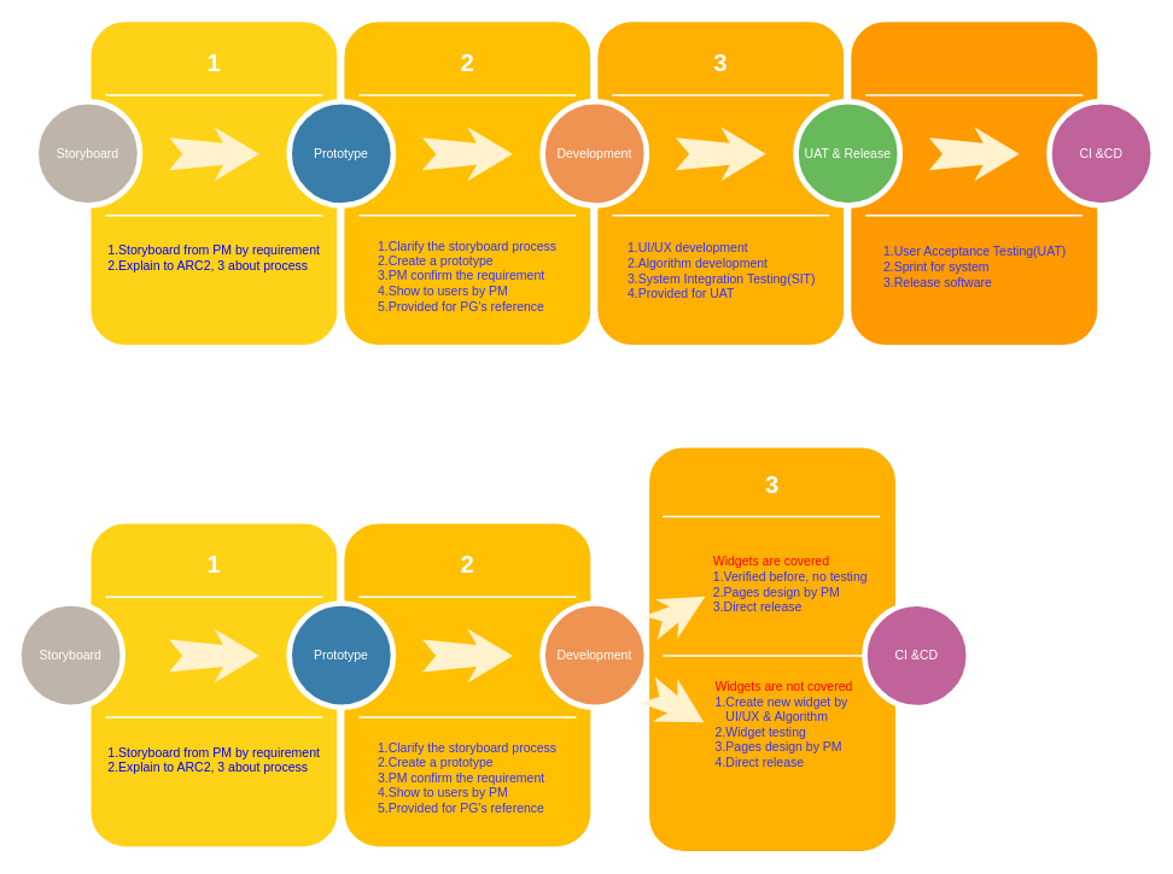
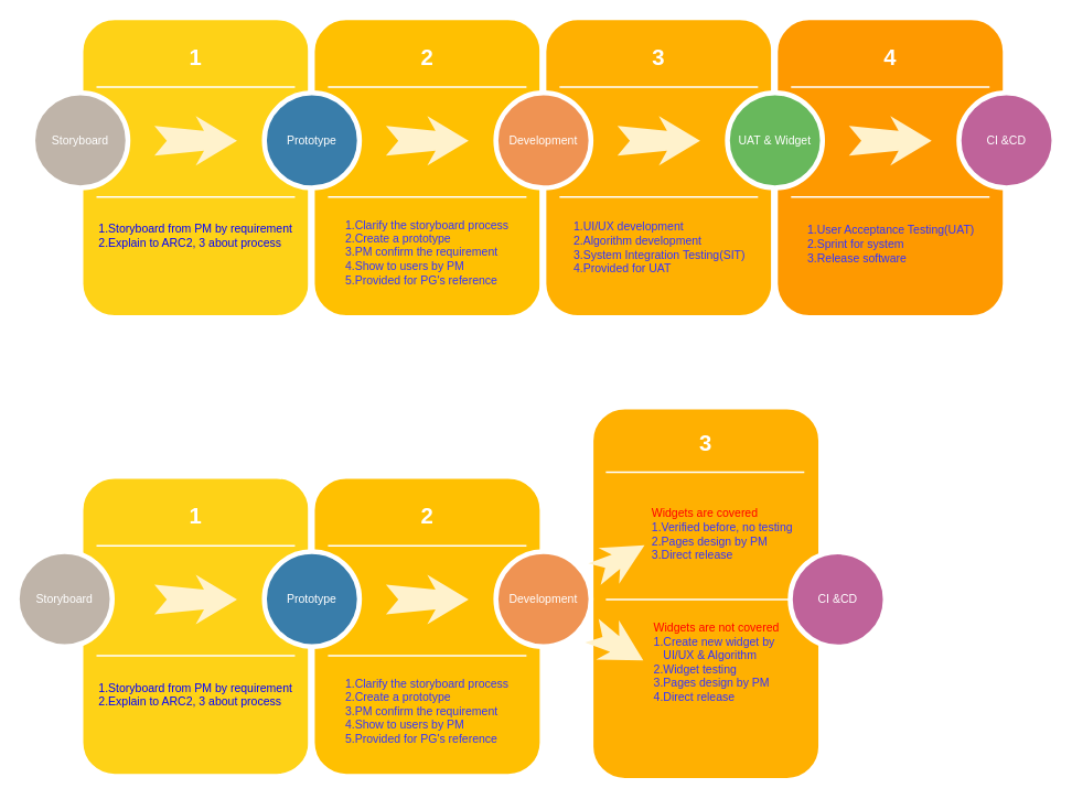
  <mxCell id="0" />
  <mxCell id="1" parent="0" />
  <mxCell id="2" value="" style="whiteSpace=wrap;html=1;rounded=1;shadow=0;strokeWidth=8;fontSize=20;align=center;fillColor=#FED217;strokeColor=#FFFFFF;" parent="1" vertex="1"><mxGeometry x="96" y="20" width="280" height="365" as="geometry" /></mxCell>
  <mxCell id="3" value="1" style="text;html=1;strokeColor=none;fillColor=none;align=center;verticalAlign=middle;whiteSpace=wrap;rounded=0;shadow=0;fontSize=27;fontColor=#FFFFFF;fontStyle=1" parent="1" vertex="1"><mxGeometry x="96" y="40" width="280" height="60" as="geometry" /></mxCell>
  <mxCell id="4" value="&lt;font color=&quot;#0000ff&quot;&gt;1.Storyboard from PM by requirement&lt;br&gt;&lt;/font&gt;&lt;div style=&quot;text-align: left&quot;&gt;&lt;span&gt;&lt;font color=&quot;#0000ff&quot;&gt;2.Explain to ARC2, 3 about process&lt;/font&gt;&lt;/span&gt;&lt;/div&gt;" style="text;html=1;strokeColor=none;fillColor=none;align=center;verticalAlign=middle;whiteSpace=wrap;rounded=0;shadow=0;fontSize=14;fontColor=#FFFFFF;" parent="1" vertex="1"><mxGeometry x="96" y="245" width="280" height="80" as="geometry" /></mxCell>
  <mxCell id="5" value="" style="line;strokeWidth=2;html=1;rounded=0;shadow=0;fontSize=27;align=center;fillColor=none;strokeColor=#FFFFFF;" parent="1" vertex="1"><mxGeometry x="116" y="100" width="240" height="10" as="geometry" /></mxCell>
  <mxCell id="6" value="" style="line;strokeWidth=2;html=1;rounded=0;shadow=0;fontSize=27;align=center;fillColor=none;strokeColor=#FFFFFF;" parent="1" vertex="1"><mxGeometry x="116" y="233" width="240" height="10" as="geometry" /></mxCell>
  <mxCell id="7" value="Storyboard" style="ellipse;whiteSpace=wrap;html=1;rounded=0;shadow=0;strokeWidth=6;fontSize=14;align=center;fillColor=#BFB4A9;strokeColor=#FFFFFF;fontColor=#FFFFFF;" parent="1" vertex="1"><mxGeometry x="39" y="112" width="115" height="115" as="geometry" /></mxCell>
  <mxCell id="8" value="" style="html=1;shadow=0;dashed=0;align=center;verticalAlign=middle;shape=mxgraph.arrows2.stylisedArrow;dy=0.6;dx=40;notch=15;feather=0.4;rounded=0;strokeWidth=1;fontSize=27;strokeColor=none;fillColor=#fff2cc;" parent="1" vertex="1"><mxGeometry x="186" y="140" width="100" height="60" as="geometry" /></mxCell>
  <mxCell id="9" value="" style="whiteSpace=wrap;html=1;rounded=1;shadow=0;strokeWidth=8;fontSize=20;align=center;fillColor=#FFC001;strokeColor=#FFFFFF;" parent="1" vertex="1"><mxGeometry x="376" y="20" width="280" height="365" as="geometry" /></mxCell>
  <mxCell id="10" value="2" style="text;html=1;strokeColor=none;fillColor=none;align=center;verticalAlign=middle;whiteSpace=wrap;rounded=0;shadow=0;fontSize=27;fontColor=#FFFFFF;fontStyle=1" parent="1" vertex="1"><mxGeometry x="376" y="40" width="280" height="60" as="geometry" /></mxCell>
  <mxCell id="11" value="&lt;font color=&quot;#3333ff&quot;&gt;1.Clarify the storyboard process&lt;br&gt;&lt;/font&gt;&lt;div style=&quot;text-align: left&quot;&gt;&lt;span&gt;&lt;font color=&quot;#3333ff&quot;&gt;2.Create a prototype&lt;/font&gt;&lt;/span&gt;&lt;/div&gt;&lt;div style=&quot;text-align: left&quot;&gt;&lt;font color=&quot;#3333ff&quot;&gt;&lt;span&gt;3.PM&amp;nbsp;&lt;/span&gt;&lt;span&gt;confirm the requirement&lt;/span&gt;&lt;/font&gt;&lt;/div&gt;&lt;div style=&quot;text-align: left&quot;&gt;&lt;span&gt;&lt;font color=&quot;#3333ff&quot;&gt;4.Show to users by PM&lt;/font&gt;&lt;/span&gt;&lt;/div&gt;&lt;div style=&quot;text-align: left&quot;&gt;&lt;font color=&quot;#3333ff&quot;&gt;&lt;span&gt;5.&lt;/span&gt;Provided for PG's reference&lt;/font&gt;&lt;/div&gt;" style="text;html=1;strokeColor=none;fillColor=none;align=center;verticalAlign=middle;whiteSpace=wrap;rounded=0;shadow=0;fontSize=14;fontColor=#FFFFFF;" parent="1" vertex="1"><mxGeometry x="376" y="245" width="280" height="120" as="geometry" /></mxCell>
  <mxCell id="12" value="" style="line;strokeWidth=2;html=1;rounded=0;shadow=0;fontSize=27;align=center;fillColor=none;strokeColor=#FFFFFF;" parent="1" vertex="1"><mxGeometry x="396" y="100" width="240" height="10" as="geometry" /></mxCell>
  <mxCell id="13" value="" style="line;strokeWidth=2;html=1;rounded=0;shadow=0;fontSize=27;align=center;fillColor=none;strokeColor=#FFFFFF;" parent="1" vertex="1"><mxGeometry x="396" y="233" width="240" height="10" as="geometry" /></mxCell>
  <mxCell id="14" value="Prototype" style="ellipse;whiteSpace=wrap;html=1;rounded=0;shadow=0;strokeWidth=6;fontSize=14;align=center;fillColor=#397DAA;strokeColor=#FFFFFF;fontColor=#FFFFFF;" parent="1" vertex="1"><mxGeometry x="319" y="112" width="115" height="115" as="geometry" /></mxCell>
  <mxCell id="15" value="" style="html=1;shadow=0;dashed=0;align=center;verticalAlign=middle;shape=mxgraph.arrows2.stylisedArrow;dy=0.6;dx=40;notch=15;feather=0.4;rounded=0;strokeWidth=1;fontSize=27;strokeColor=none;fillColor=#fff2cc;" parent="1" vertex="1"><mxGeometry x="466" y="140" width="100" height="60" as="geometry" /></mxCell>
  <mxCell id="16" value="" style="whiteSpace=wrap;html=1;rounded=1;shadow=0;strokeWidth=8;fontSize=20;align=center;fillColor=#FFB001;strokeColor=#FFFFFF;" parent="1" vertex="1"><mxGeometry x="656" y="20" width="280" height="365" as="geometry" /></mxCell>
  <mxCell id="17" value="3" style="text;html=1;strokeColor=none;fillColor=none;align=center;verticalAlign=middle;whiteSpace=wrap;rounded=0;shadow=0;fontSize=27;fontColor=#FFFFFF;fontStyle=1" parent="1" vertex="1"><mxGeometry x="656" y="40" width="280" height="60" as="geometry" /></mxCell>
  <mxCell id="18" value="" style="line;strokeWidth=2;html=1;rounded=0;shadow=0;fontSize=27;align=center;fillColor=none;strokeColor=#FFFFFF;" parent="1" vertex="1"><mxGeometry x="676" y="100" width="240" height="10" as="geometry" /></mxCell>
  <mxCell id="19" value="" style="line;strokeWidth=2;html=1;rounded=0;shadow=0;fontSize=27;align=center;fillColor=none;strokeColor=#FFFFFF;" parent="1" vertex="1"><mxGeometry x="676" y="233" width="240" height="10" as="geometry" /></mxCell>
  <mxCell id="20" value="Development" style="ellipse;whiteSpace=wrap;html=1;rounded=0;shadow=0;strokeWidth=6;fontSize=14;align=center;fillColor=#EF9353;strokeColor=#FFFFFF;fontColor=#FFFFFF;" parent="1" vertex="1"><mxGeometry x="599" y="112" width="115" height="115" as="geometry" /></mxCell>
  <mxCell id="21" value="" style="html=1;shadow=0;dashed=0;align=center;verticalAlign=middle;shape=mxgraph.arrows2.stylisedArrow;dy=0.6;dx=40;notch=15;feather=0.4;rounded=0;strokeWidth=1;fontSize=27;strokeColor=none;fillColor=#fff2cc;" parent="1" vertex="1"><mxGeometry x="746" y="140" width="100" height="60" as="geometry" /></mxCell>
  <mxCell id="22" value="" style="whiteSpace=wrap;html=1;rounded=1;shadow=0;strokeWidth=8;fontSize=20;align=center;fillColor=#FE9900;strokeColor=#FFFFFF;" parent="1" vertex="1"><mxGeometry x="936" y="20" width="280" height="365" as="geometry" /></mxCell>
+ <mxCell id="23" value="4" style="text;html=1;strokeColor=none;fillColor=none;align=center;verticalAlign=middle;whiteSpace=wrap;rounded=0;shadow=0;fontSize=27;fontColor=#FFFFFF;fontStyle=1" parent="1" vertex="1"><mxGeometry x="936" y="40" width="280" height="60" as="geometry" /></mxCell>
  <mxCell id="24" value="" style="line;strokeWidth=2;html=1;rounded=0;shadow=0;fontSize=27;align=center;fillColor=none;strokeColor=#FFFFFF;" parent="1" vertex="1"><mxGeometry x="956" y="100" width="240" height="10" as="geometry" /></mxCell>
  <mxCell id="25" value="" style="line;strokeWidth=2;html=1;rounded=0;shadow=0;fontSize=27;align=center;fillColor=none;strokeColor=#FFFFFF;" parent="1" vertex="1"><mxGeometry x="956" y="233" width="240" height="10" as="geometry" /></mxCell>
- <mxCell id="26" value="UAT &amp;amp; Release" style="ellipse;whiteSpace=wrap;html=1;rounded=0;shadow=0;strokeWidth=6;fontSize=14;align=center;fillColor=#68B85C;strokeColor=#FFFFFF;fontColor=#FFFFFF;" parent="1" vertex="1"><mxGeometry x="879" y="112" width="115" height="115" as="geometry" /></mxCell>
+ <mxCell id="26" value="UAT &amp;amp; Widget" style="ellipse;whiteSpace=wrap;html=1;rounded=0;shadow=0;strokeWidth=6;fontSize=14;align=center;fillColor=#68B85C;strokeColor=#FFFFFF;fontColor=#FFFFFF;" parent="1" vertex="1"><mxGeometry x="879" y="112" width="115" height="115" as="geometry" /></mxCell>
  <mxCell id="27" value="" style="html=1;shadow=0;dashed=0;align=center;verticalAlign=middle;shape=mxgraph.arrows2.stylisedArrow;dy=0.6;dx=40;notch=15;feather=0.4;rounded=0;strokeWidth=1;fontSize=27;strokeColor=none;fillColor=#fff2cc;" parent="1" vertex="1"><mxGeometry x="1026" y="140" width="100" height="60" as="geometry" /></mxCell>
  <mxCell id="28" value="CI &amp;amp;CD" style="ellipse;whiteSpace=wrap;html=1;rounded=0;shadow=0;strokeWidth=6;fontSize=14;align=center;fillColor=#BF639A;strokeColor=#FFFFFF;fontColor=#FFFFFF;" vertex="1" parent="1"><mxGeometry x="1159" y="112" width="115" height="115" as="geometry" /></mxCell>
  <mxCell id="29" value="&lt;div style=&quot;text-align: left&quot;&gt;&lt;span&gt;&lt;font color=&quot;#3333ff&quot;&gt;1.UI/UX development&lt;/font&gt;&lt;/span&gt;&lt;/div&gt;&lt;font color=&quot;#3333ff&quot;&gt;&lt;div style=&quot;text-align: left&quot;&gt;&lt;span&gt;2.Algorithm development&lt;/span&gt;&lt;/div&gt;&lt;div style=&quot;text-align: left&quot;&gt;&lt;span&gt;3.System Integration Testing(SIT)&lt;/span&gt;&lt;/div&gt;&lt;div style=&quot;text-align: left&quot;&gt;4.Provided for UAT&lt;span&gt;&lt;br&gt;&lt;/span&gt;&lt;/div&gt;&lt;/font&gt;" style="text;html=1;strokeColor=none;fillColor=none;align=center;verticalAlign=middle;whiteSpace=wrap;rounded=0;shadow=0;fontSize=14;fontColor=#FFFFFF;" vertex="1" parent="1"><mxGeometry x="657" y="243" width="280" height="112" as="geometry" /></mxCell>
  <mxCell id="30" value="&lt;div style=&quot;text-align: left&quot;&gt;&lt;font color=&quot;#3333ff&quot;&gt;&lt;span&gt;1.&lt;/span&gt;&lt;span&gt;User Acceptance Testing(UAT)&lt;/span&gt;&lt;/font&gt;&lt;/div&gt;&lt;font color=&quot;#3333ff&quot;&gt;&lt;div style=&quot;text-align: left&quot;&gt;&lt;span&gt;2.&lt;/span&gt;&lt;span&gt;Sprint for system&lt;/span&gt;&lt;/div&gt;&lt;div style=&quot;text-align: left&quot;&gt;&lt;span&gt;3.Release software&lt;/span&gt;&lt;/div&gt;&lt;/font&gt;" style="text;html=1;strokeColor=none;fillColor=none;align=center;verticalAlign=middle;whiteSpace=wrap;rounded=0;shadow=0;fontSize=14;fontColor=#FFFFFF;" vertex="1" parent="1"><mxGeometry x="937" y="245" width="280" height="100" as="geometry" /></mxCell>
  <mxCell id="31" value="" style="whiteSpace=wrap;html=1;rounded=1;shadow=0;strokeWidth=8;fontSize=20;align=center;fillColor=#FED217;strokeColor=#FFFFFF;" vertex="1" parent="1"><mxGeometry x="96" y="575" width="280" height="365" as="geometry" /></mxCell>
  <mxCell id="32" value="1" style="text;html=1;strokeColor=none;fillColor=none;align=center;verticalAlign=middle;whiteSpace=wrap;rounded=0;shadow=0;fontSize=27;fontColor=#FFFFFF;fontStyle=1" vertex="1" parent="1"><mxGeometry x="96" y="595" width="280" height="60" as="geometry" /></mxCell>
  <mxCell id="33" value="&lt;font color=&quot;#0000ff&quot;&gt;1.Storyboard from PM by requirement&lt;br&gt;&lt;/font&gt;&lt;div style=&quot;text-align: left&quot;&gt;&lt;span&gt;&lt;font color=&quot;#0000ff&quot;&gt;2.Explain to ARC2, 3 about process&lt;/font&gt;&lt;/span&gt;&lt;/div&gt;" style="text;html=1;strokeColor=none;fillColor=none;align=center;verticalAlign=middle;whiteSpace=wrap;rounded=0;shadow=0;fontSize=14;fontColor=#FFFFFF;" vertex="1" parent="1"><mxGeometry x="96" y="800" width="280" height="80" as="geometry" /></mxCell>
  <mxCell id="34" value="" style="line;strokeWidth=2;html=1;rounded=0;shadow=0;fontSize=27;align=center;fillColor=none;strokeColor=#FFFFFF;" vertex="1" parent="1"><mxGeometry x="116" y="655" width="240" height="10" as="geometry" /></mxCell>
  <mxCell id="35" value="" style="line;strokeWidth=2;html=1;rounded=0;shadow=0;fontSize=27;align=center;fillColor=none;strokeColor=#FFFFFF;" vertex="1" parent="1"><mxGeometry x="116" y="788" width="240" height="10" as="geometry" /></mxCell>
  <mxCell id="36" value="Storyboard" style="ellipse;whiteSpace=wrap;html=1;rounded=0;shadow=0;strokeWidth=6;fontSize=14;align=center;fillColor=#BFB4A9;strokeColor=#FFFFFF;fontColor=#FFFFFF;" vertex="1" parent="1"><mxGeometry x="20" y="667" width="115" height="115" as="geometry" /></mxCell>
  <mxCell id="37" value="" style="html=1;shadow=0;dashed=0;align=center;verticalAlign=middle;shape=mxgraph.arrows2.stylisedArrow;dy=0.6;dx=40;notch=15;feather=0.4;rounded=0;strokeWidth=1;fontSize=27;strokeColor=none;fillColor=#fff2cc;" vertex="1" parent="1"><mxGeometry x="186" y="695" width="100" height="60" as="geometry" /></mxCell>
  <mxCell id="38" value="" style="whiteSpace=wrap;html=1;rounded=1;shadow=0;strokeWidth=8;fontSize=20;align=center;fillColor=#FFC001;strokeColor=#FFFFFF;" vertex="1" parent="1"><mxGeometry x="376" y="575" width="280" height="365" as="geometry" /></mxCell>
  <mxCell id="39" value="2" style="text;html=1;strokeColor=none;fillColor=none;align=center;verticalAlign=middle;whiteSpace=wrap;rounded=0;shadow=0;fontSize=27;fontColor=#FFFFFF;fontStyle=1" vertex="1" parent="1"><mxGeometry x="376" y="595" width="280" height="60" as="geometry" /></mxCell>
  <mxCell id="40" value="&lt;font color=&quot;#3333ff&quot;&gt;1.Clarify the storyboard process&lt;br&gt;&lt;/font&gt;&lt;div style=&quot;text-align: left&quot;&gt;&lt;span&gt;&lt;font color=&quot;#3333ff&quot;&gt;2.Create a prototype&lt;/font&gt;&lt;/span&gt;&lt;/div&gt;&lt;div style=&quot;text-align: left&quot;&gt;&lt;font color=&quot;#3333ff&quot;&gt;&lt;span&gt;3.PM&amp;nbsp;&lt;/span&gt;&lt;span&gt;confirm the requirement&lt;/span&gt;&lt;/font&gt;&lt;/div&gt;&lt;div style=&quot;text-align: left&quot;&gt;&lt;span&gt;&lt;font color=&quot;#3333ff&quot;&gt;4.Show to users by PM&lt;/font&gt;&lt;/span&gt;&lt;/div&gt;&lt;div style=&quot;text-align: left&quot;&gt;&lt;font color=&quot;#3333ff&quot;&gt;&lt;span&gt;5.&lt;/span&gt;Provided for PG's reference&lt;/font&gt;&lt;/div&gt;" style="text;html=1;strokeColor=none;fillColor=none;align=center;verticalAlign=middle;whiteSpace=wrap;rounded=0;shadow=0;fontSize=14;fontColor=#FFFFFF;" vertex="1" parent="1"><mxGeometry x="376" y="800" width="280" height="120" as="geometry" /></mxCell>
  <mxCell id="41" value="" style="line;strokeWidth=2;html=1;rounded=0;shadow=0;fontSize=27;align=center;fillColor=none;strokeColor=#FFFFFF;" vertex="1" parent="1"><mxGeometry x="396" y="655" width="240" height="10" as="geometry" /></mxCell>
  <mxCell id="42" value="" style="line;strokeWidth=2;html=1;rounded=0;shadow=0;fontSize=27;align=center;fillColor=none;strokeColor=#FFFFFF;" vertex="1" parent="1"><mxGeometry x="396" y="788" width="240" height="10" as="geometry" /></mxCell>
  <mxCell id="43" value="Prototype" style="ellipse;whiteSpace=wrap;html=1;rounded=0;shadow=0;strokeWidth=6;fontSize=14;align=center;fillColor=#397DAA;strokeColor=#FFFFFF;fontColor=#FFFFFF;" vertex="1" parent="1"><mxGeometry x="319" y="667" width="115" height="115" as="geometry" /></mxCell>
  <mxCell id="44" value="" style="html=1;shadow=0;dashed=0;align=center;verticalAlign=middle;shape=mxgraph.arrows2.stylisedArrow;dy=0.6;dx=40;notch=15;feather=0.4;rounded=0;strokeWidth=1;fontSize=27;strokeColor=none;fillColor=#fff2cc;" vertex="1" parent="1"><mxGeometry x="466" y="695" width="100" height="60" as="geometry" /></mxCell>
  <mxCell id="45" value="" style="whiteSpace=wrap;html=1;rounded=1;shadow=0;strokeWidth=8;fontSize=20;align=center;fillColor=#FFB001;strokeColor=#FFFFFF;" vertex="1" parent="1"><mxGeometry x="713" y="491" width="280" height="454" as="geometry" /></mxCell>
  <mxCell id="46" value="3" style="text;html=1;strokeColor=none;fillColor=none;align=center;verticalAlign=middle;whiteSpace=wrap;rounded=0;shadow=0;fontSize=27;fontColor=#FFFFFF;fontStyle=1" vertex="1" parent="1"><mxGeometry x="713" y="506" width="280" height="60" as="geometry" /></mxCell>
  <mxCell id="47" value="" style="line;strokeWidth=2;html=1;rounded=0;shadow=0;fontSize=27;align=center;fillColor=none;strokeColor=#FFFFFF;" vertex="1" parent="1"><mxGeometry x="732" y="566" width="240" height="10" as="geometry" /></mxCell>
  <mxCell id="48" value="" style="line;strokeWidth=2;html=1;rounded=0;shadow=0;fontSize=27;align=center;fillColor=none;strokeColor=#FFFFFF;" vertex="1" parent="1"><mxGeometry x="743" y="481" width="240" height="10" as="geometry" /></mxCell>
  <mxCell id="49" value="" style="line;strokeWidth=2;html=1;rounded=0;shadow=0;fontSize=27;align=center;fillColor=none;strokeColor=#FFFFFF;" vertex="1" parent="1"><mxGeometry x="732" y="720" width="240" height="10" as="geometry" /></mxCell>
  <mxCell id="50" value="Development" style="ellipse;whiteSpace=wrap;html=1;rounded=0;shadow=0;strokeWidth=6;fontSize=14;align=center;fillColor=#EF9353;strokeColor=#FFFFFF;fontColor=#FFFFFF;" vertex="1" parent="1"><mxGeometry x="599" y="667" width="115" height="115" as="geometry" /></mxCell>
  <mxCell id="51" value="" style="html=1;shadow=0;dashed=0;align=center;verticalAlign=middle;shape=mxgraph.arrows2.stylisedArrow;dy=0.6;dx=40;notch=15;feather=0.4;rounded=0;strokeWidth=1;fontSize=27;strokeColor=none;fillColor=#fff2cc;rotation=-30;" vertex="1" parent="1"><mxGeometry x="713.51" y="651.83" width="70" height="50" as="geometry" /></mxCell>
  <mxCell id="52" value="&lt;div style=&quot;text-align: left&quot;&gt;&lt;span&gt;&lt;font color=&quot;#ff0000&quot;&gt;Widgets are covered&lt;/font&gt;&lt;/span&gt;&lt;/div&gt;&lt;font color=&quot;#3333ff&quot;&gt;&lt;div style=&quot;text-align: left&quot;&gt;1.Verified before, no testing&lt;span&gt;&lt;br&gt;&lt;/span&gt;&lt;/div&gt;&lt;div style=&quot;text-align: left&quot;&gt;&lt;span&gt;2.Pages design by PM&lt;/span&gt;&lt;/div&gt;&lt;div style=&quot;text-align: left&quot;&gt;&lt;span&gt;3.&lt;/span&gt;&lt;span&gt;Direct release&lt;/span&gt;&lt;/div&gt;&lt;/font&gt;" style="text;html=1;strokeColor=none;fillColor=none;align=center;verticalAlign=middle;whiteSpace=wrap;rounded=0;shadow=0;fontSize=14;fontColor=#FFFFFF;" vertex="1" parent="1"><mxGeometry x="763" y="589.83" width="220" height="112" as="geometry" /></mxCell>
  <mxCell id="53" value="" style="html=1;shadow=0;dashed=0;align=center;verticalAlign=middle;shape=mxgraph.arrows2.stylisedArrow;dy=0.6;dx=40;notch=15;feather=0.4;rounded=0;strokeWidth=1;fontSize=27;strokeColor=none;fillColor=#fff2cc;rotation=30;" vertex="1" parent="1"><mxGeometry x="710.13" y="753.33" width="72" height="55" as="geometry" /></mxCell>
  <mxCell id="54" value="&lt;div style=&quot;text-align: left&quot;&gt;&lt;span&gt;&lt;font color=&quot;#ff0000&quot;&gt;Widgets are not covered&lt;/font&gt;&lt;/span&gt;&lt;/div&gt;&lt;font color=&quot;#3333ff&quot;&gt;&lt;div style=&quot;text-align: left&quot;&gt;1.Create new widget by&lt;/div&gt;&lt;div style=&quot;text-align: left&quot;&gt;&amp;nbsp; &amp;nbsp;UI/UX &amp;amp; Algorithm&amp;nbsp;&lt;/div&gt;&lt;div style=&quot;text-align: left&quot;&gt;2.Widget testing&amp;nbsp;&lt;span&gt;&lt;br&gt;&lt;/span&gt;&lt;/div&gt;&lt;div style=&quot;text-align: left&quot;&gt;&lt;span&gt;3.Pages design by PM&lt;/span&gt;&lt;/div&gt;&lt;div style=&quot;text-align: left&quot;&gt;&lt;span&gt;4.&lt;/span&gt;&lt;span&gt;Direct release&lt;/span&gt;&lt;/div&gt;&lt;/font&gt;" style="text;html=1;strokeColor=none;fillColor=none;align=center;verticalAlign=middle;whiteSpace=wrap;rounded=0;shadow=0;fontSize=14;fontColor=#FFFFFF;" vertex="1" parent="1"><mxGeometry x="756" y="745" width="220" height="112" as="geometry" /></mxCell>
  <mxCell id="55" value="CI &amp;amp;CD" style="ellipse;whiteSpace=wrap;html=1;rounded=0;shadow=0;strokeWidth=6;fontSize=14;align=center;fillColor=#BF639A;strokeColor=#FFFFFF;fontColor=#FFFFFF;" vertex="1" parent="1"><mxGeometry x="955" y="667.5" width="115" height="115" as="geometry" /></mxCell>
